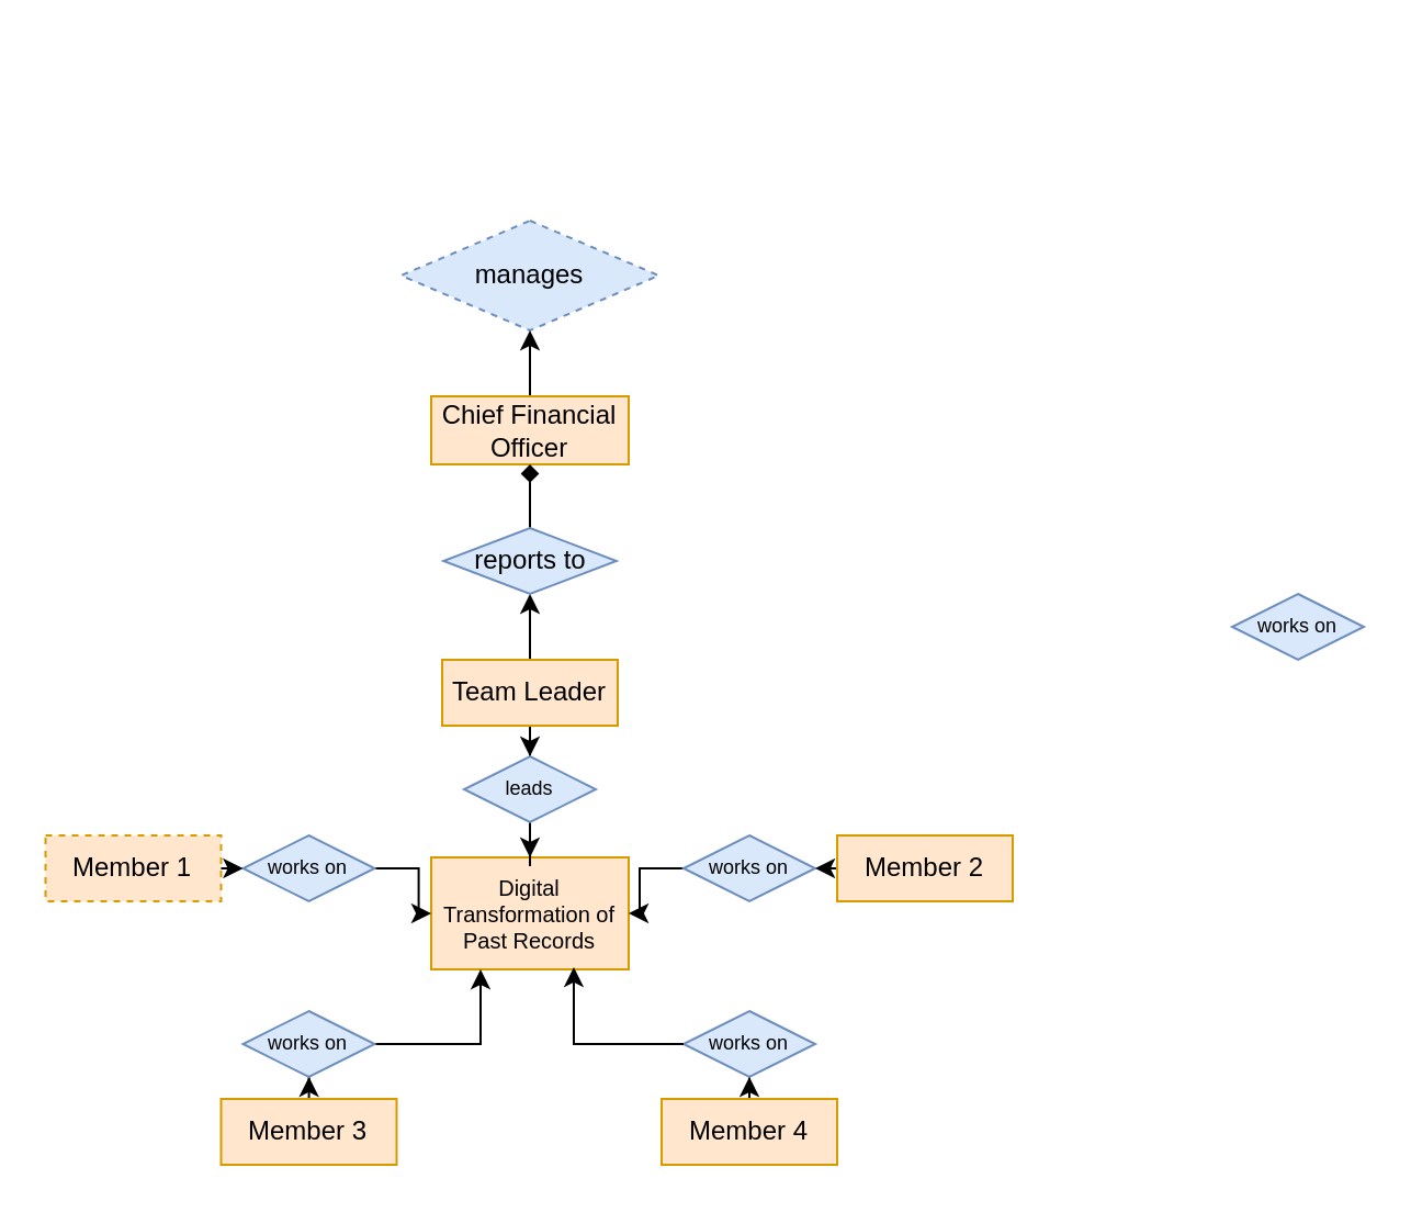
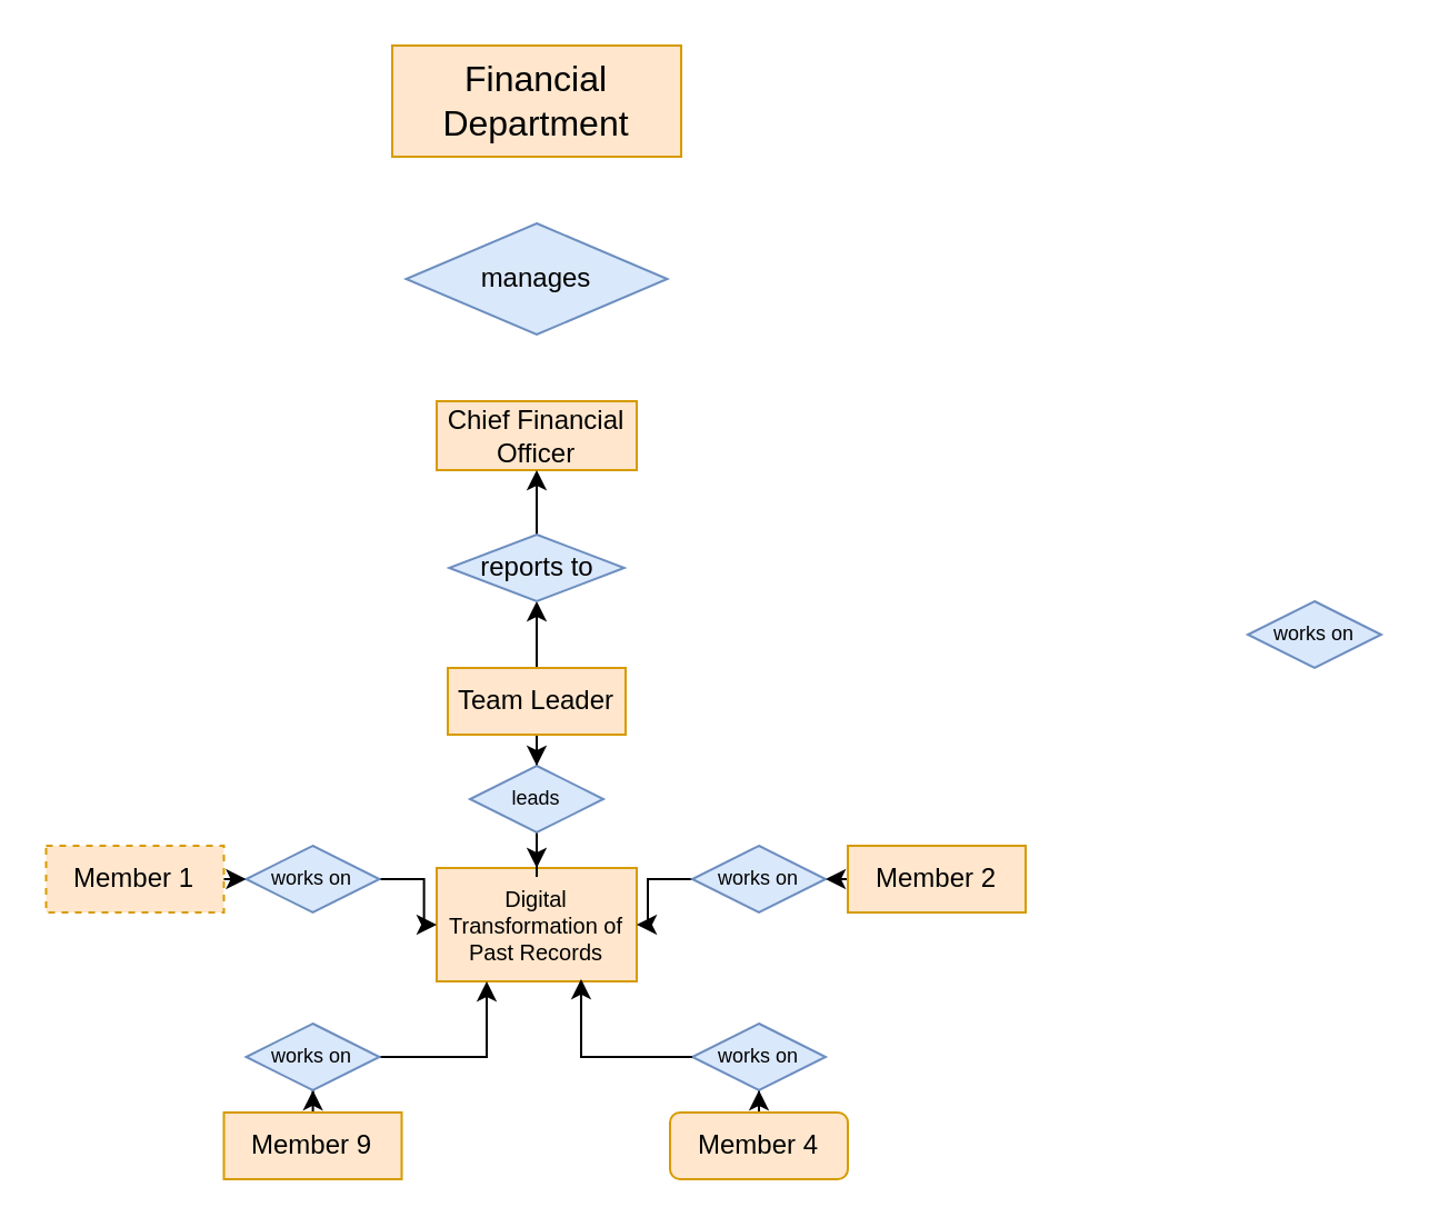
  <mxCell id="0" />
  <mxCell id="1" parent="0" />
- <mxCell id="3" value="manages" style="rhombus;whiteSpace=wrap;html=1;fillColor=#dae8fc;strokeColor=#6c8ebf;dashed=1;" vertex="1" parent="1"><mxGeometry x="182.25" y="100" width="117.5" height="50" as="geometry" /></mxCell>
+ <mxCell id="2" value="Financial Department" style="rounded=0;whiteSpace=wrap;html=1;fillColor=#ffe6cc;strokeColor=#d79b00;fontSize=16;" vertex="1" parent="1"><mxGeometry x="176" y="20" width="130" height="50" as="geometry" /></mxCell>
+ <mxCell id="3" value="manages" style="rhombus;whiteSpace=wrap;html=1;fillColor=#dae8fc;strokeColor=#6c8ebf;" vertex="1" parent="1"><mxGeometry x="182.25" y="100" width="117.5" height="50" as="geometry" /></mxCell>
  <mxCell id="4" style="edgeStyle=orthogonalEdgeStyle;rounded=0;orthogonalLoop=1;jettySize=auto;html=1;" edge="1" parent="1" source="6" target="19"><mxGeometry relative="1" as="geometry" /></mxCell>
  <mxCell id="5" style="edgeStyle=orthogonalEdgeStyle;rounded=0;orthogonalLoop=1;jettySize=auto;html=1;entryX=0.5;entryY=0;entryDx=0;entryDy=0;" edge="1" parent="1" source="6" target="30"><mxGeometry relative="1" as="geometry" /></mxCell>
  <mxCell id="6" value="Team Leader" style="rounded=0;whiteSpace=wrap;html=1;fillColor=#ffe6cc;strokeColor=#d79b00;" vertex="1" parent="1"><mxGeometry x="201" y="300" width="80" height="30" as="geometry" /></mxCell>
  <mxCell id="7" style="edgeStyle=orthogonalEdgeStyle;rounded=0;orthogonalLoop=1;jettySize=auto;html=1;" edge="1" parent="1" source="8" target="25"><mxGeometry relative="1" as="geometry" /></mxCell>
- <mxCell id="8" value="Member 4" style="rounded=0;whiteSpace=wrap;html=1;fillColor=#ffe6cc;strokeColor=#d79b00;" vertex="1" parent="1"><mxGeometry x="301" y="500" width="80" height="30" as="geometry" /></mxCell>
+ <mxCell id="8" value="Member 4" style="whiteSpace=wrap;html=1;fillColor=#ffe6cc;strokeColor=#d79b00;rounded=1;" vertex="1" parent="1"><mxGeometry x="301" y="500" width="80" height="30" as="geometry" /></mxCell>
  <mxCell id="9" style="edgeStyle=orthogonalEdgeStyle;rounded=0;orthogonalLoop=1;jettySize=auto;html=1;" edge="1" parent="1" source="10" target="24"><mxGeometry relative="1" as="geometry" /></mxCell>
- <mxCell id="10" value="Member 3" style="rounded=0;whiteSpace=wrap;html=1;fillColor=#ffe6cc;strokeColor=#d79b00;" vertex="1" parent="1"><mxGeometry x="100.25" y="500" width="80" height="30" as="geometry" /></mxCell>
+ <mxCell id="10" value="Member 9" style="rounded=0;whiteSpace=wrap;html=1;fillColor=#ffe6cc;strokeColor=#d79b00;" vertex="1" parent="1"><mxGeometry x="100.25" y="500" width="80" height="30" as="geometry" /></mxCell>
  <mxCell id="11" style="edgeStyle=orthogonalEdgeStyle;rounded=0;orthogonalLoop=1;jettySize=auto;html=1;" edge="1" parent="1" source="12" target="22"><mxGeometry relative="1" as="geometry" /></mxCell>
  <mxCell id="12" value="Member 1" style="rounded=0;whiteSpace=wrap;html=1;fillColor=#ffe6cc;strokeColor=#d79b00;dashed=1;" vertex="1" parent="1"><mxGeometry x="20.25" y="380" width="80" height="30" as="geometry" /></mxCell>
  <mxCell id="13" style="edgeStyle=orthogonalEdgeStyle;rounded=0;orthogonalLoop=1;jettySize=auto;html=1;entryX=1;entryY=0.5;entryDx=0;entryDy=0;" edge="1" parent="1" source="14" target="27"><mxGeometry relative="1" as="geometry" /></mxCell>
  <mxCell id="14" value="Member 2" style="rounded=0;whiteSpace=wrap;html=1;fillColor=#ffe6cc;strokeColor=#d79b00;" vertex="1" parent="1"><mxGeometry x="381" y="380" width="80" height="30" as="geometry" /></mxCell>
  <mxCell id="15" value="Digital Transformation of Past Records" style="rounded=0;whiteSpace=wrap;html=1;fillColor=#ffe6cc;strokeColor=#d79b00;fontSize=10;" vertex="1" parent="1"><mxGeometry x="196" y="390" width="90" height="51" as="geometry" /></mxCell>
- <mxCell id="16" style="edgeStyle=orthogonalEdgeStyle;rounded=0;orthogonalLoop=1;jettySize=auto;html=1;entryX=0.5;entryY=1;entryDx=0;entryDy=0;" edge="1" parent="1" source="17" target="3"><mxGeometry relative="1" as="geometry" /></mxCell>
  <mxCell id="17" value="Chief Financial Officer" style="rounded=0;whiteSpace=wrap;html=1;fillColor=#ffe6cc;strokeColor=#d79b00;" vertex="1" parent="1"><mxGeometry x="196" y="180" width="90" height="31" as="geometry" /></mxCell>
- <mxCell id="18" style="edgeStyle=orthogonalEdgeStyle;rounded=0;orthogonalLoop=1;jettySize=auto;html=1;endArrow=diamond;" edge="1" parent="1" source="19" target="17"><mxGeometry relative="1" as="geometry" /></mxCell>
+ <mxCell id="18" style="edgeStyle=orthogonalEdgeStyle;rounded=0;orthogonalLoop=1;jettySize=auto;html=1;" edge="1" parent="1" source="19" target="17"><mxGeometry relative="1" as="geometry" /></mxCell>
  <mxCell id="19" value="reports to" style="rhombus;whiteSpace=wrap;html=1;fillColor=#dae8fc;strokeColor=#6c8ebf;" vertex="1" parent="1"><mxGeometry x="201.63" y="240" width="78.75" height="30" as="geometry" /></mxCell>
  <mxCell id="20" value="works on" style="rhombus;whiteSpace=wrap;html=1;fillColor=#dae8fc;strokeColor=#6c8ebf;fontSize=9;" vertex="1" parent="1"><mxGeometry x="561" y="270" width="60" height="30" as="geometry" /></mxCell>
  <mxCell id="21" style="edgeStyle=orthogonalEdgeStyle;rounded=0;orthogonalLoop=1;jettySize=auto;html=1;" edge="1" parent="1" source="22" target="15"><mxGeometry relative="1" as="geometry" /></mxCell>
  <mxCell id="22" value="works on" style="rhombus;whiteSpace=wrap;html=1;fillColor=#dae8fc;strokeColor=#6c8ebf;fontSize=9;" vertex="1" parent="1"><mxGeometry x="110.25" y="380" width="60" height="30" as="geometry" /></mxCell>
  <mxCell id="23" style="edgeStyle=orthogonalEdgeStyle;rounded=0;orthogonalLoop=1;jettySize=auto;html=1;entryX=0.25;entryY=1;entryDx=0;entryDy=0;" edge="1" parent="1" source="24" target="15"><mxGeometry relative="1" as="geometry" /></mxCell>
  <mxCell id="24" value="works on" style="rhombus;whiteSpace=wrap;html=1;fillColor=#dae8fc;strokeColor=#6c8ebf;fontSize=9;" vertex="1" parent="1"><mxGeometry x="110.25" y="460" width="60" height="30" as="geometry" /></mxCell>
  <mxCell id="25" value="works on" style="rhombus;whiteSpace=wrap;html=1;fillColor=#dae8fc;strokeColor=#6c8ebf;fontSize=9;" vertex="1" parent="1"><mxGeometry x="311" y="460" width="60" height="30" as="geometry" /></mxCell>
  <mxCell id="26" style="edgeStyle=orthogonalEdgeStyle;rounded=0;orthogonalLoop=1;jettySize=auto;html=1;entryX=1;entryY=0.5;entryDx=0;entryDy=0;" edge="1" parent="1" source="27" target="15"><mxGeometry relative="1" as="geometry" /></mxCell>
  <mxCell id="27" value="works on" style="rhombus;whiteSpace=wrap;html=1;fillColor=#dae8fc;strokeColor=#6c8ebf;fontSize=9;" vertex="1" parent="1"><mxGeometry x="311" y="380" width="60" height="30" as="geometry" /></mxCell>
  <mxCell id="28" style="edgeStyle=orthogonalEdgeStyle;rounded=0;orthogonalLoop=1;jettySize=auto;html=1;entryX=0.722;entryY=0.98;entryDx=0;entryDy=0;entryPerimeter=0;" edge="1" parent="1" source="25" target="15"><mxGeometry relative="1" as="geometry" /></mxCell>
  <mxCell id="29" style="edgeStyle=orthogonalEdgeStyle;rounded=0;orthogonalLoop=1;jettySize=auto;html=1;entryX=0.5;entryY=0;entryDx=0;entryDy=0;" edge="1" parent="1" source="30" target="15"><mxGeometry relative="1" as="geometry" /></mxCell>
  <mxCell id="30" value="leads" style="rhombus;whiteSpace=wrap;html=1;fillColor=#dae8fc;strokeColor=#6c8ebf;fontSize=9;" vertex="1" parent="1"><mxGeometry x="211" y="344" width="60" height="30" as="geometry" /></mxCell>
